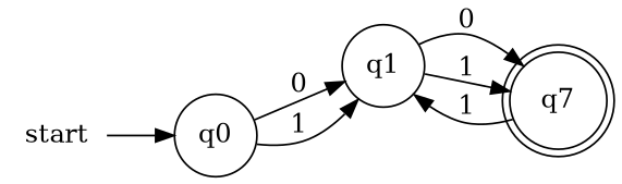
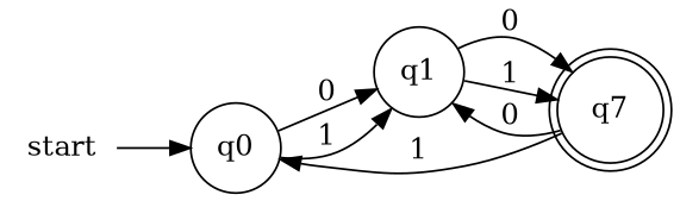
  digraph {
    rankdir=LR
    node [shape=circle]
    start [shape=none]
    q0
    q1
    n4 [label=q7 shape=doublecircle]
    start -> q0
    q0 -> q1 [label=0]
    q0 -> q1 [label=1]
    q1 -> n4 [label=0]
    q1 -> n4 [label=1]
-   n4 -> q1 [label=1]
+   n4 -> q0 [label=1]
+   n4 -> q1 [label=0]
  }
